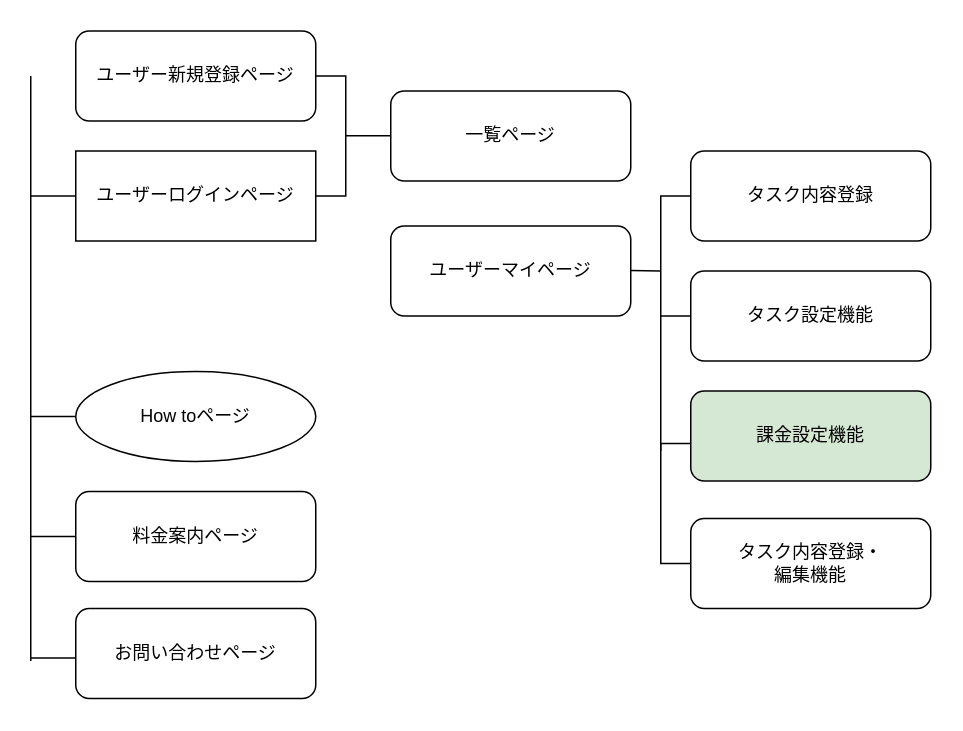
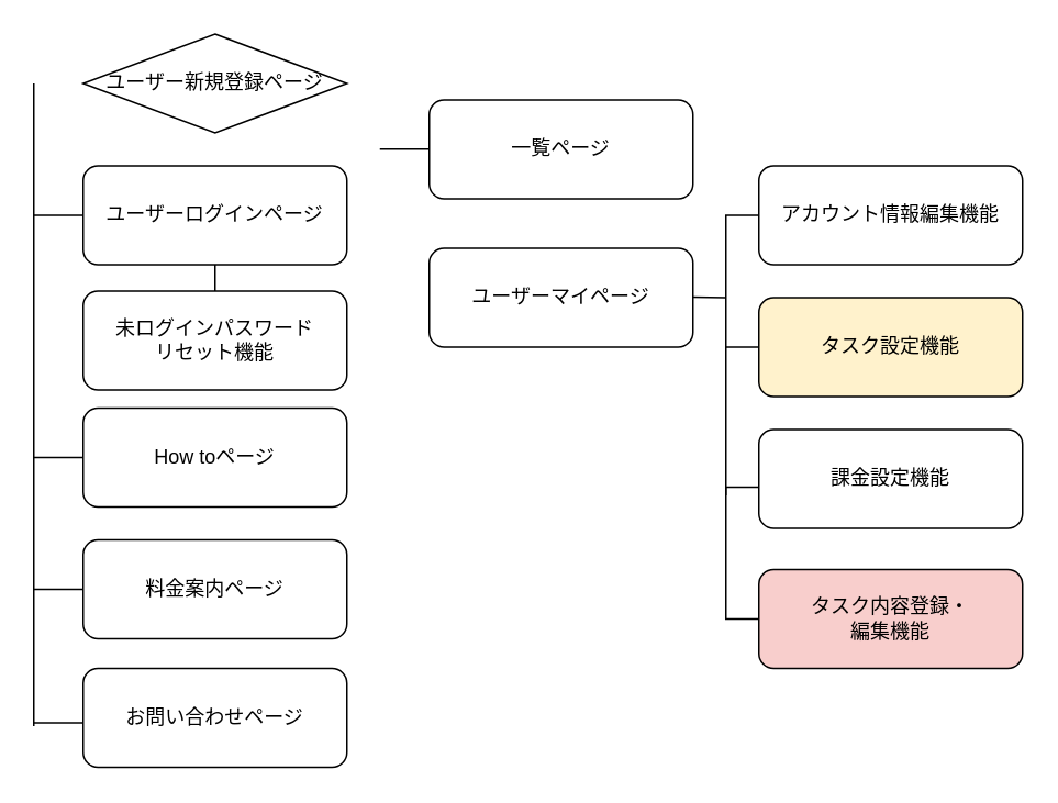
  <mxCell id="0" />
  <mxCell id="1" parent="0" />
- <mxCell id="2" value="ユーザー新規登録ページ" style="rounded=1;whiteSpace=wrap;html=1;" parent="1" vertex="1"><mxGeometry x="50" y="20" width="160" height="60" as="geometry" /></mxCell>
- <mxCell id="3" value="ユーザーログインページ" style="whiteSpace=wrap;html=1;rounded=0;" parent="1" vertex="1"><mxGeometry x="50" y="100" width="160" height="60" as="geometry" /></mxCell>
- <mxCell id="4" value="How toページ" style="ellipse;whiteSpace=wrap;html=1;" parent="1" vertex="1"><mxGeometry x="50" y="247" width="160" height="60" as="geometry" /></mxCell>
+ <mxCell id="2" value="ユーザー新規登録ページ" style="rhombus;whiteSpace=wrap;html=1;" parent="1" vertex="1"><mxGeometry x="50" y="20" width="160" height="60" as="geometry" /></mxCell>
+ <mxCell id="3" value="ユーザーログインページ" style="rounded=1;whiteSpace=wrap;html=1;" parent="1" vertex="1"><mxGeometry x="50" y="100" width="160" height="60" as="geometry" /></mxCell>
+ <mxCell id="4" value="How toページ" style="rounded=1;whiteSpace=wrap;html=1;" parent="1" vertex="1"><mxGeometry x="50" y="247" width="160" height="60" as="geometry" /></mxCell>
  <mxCell id="5" value="一覧ページ" style="rounded=1;whiteSpace=wrap;html=1;" parent="1" vertex="1"><mxGeometry x="260" y="60" width="160" height="60" as="geometry" /></mxCell>
  <mxCell id="6" value="料金案内ページ" style="rounded=1;whiteSpace=wrap;html=1;" parent="1" vertex="1"><mxGeometry x="50" y="327" width="160" height="60" as="geometry" /></mxCell>
  <mxCell id="7" value="お問い合わせページ" style="rounded=1;whiteSpace=wrap;html=1;" parent="1" vertex="1"><mxGeometry x="50" y="405" width="160" height="60" as="geometry" /></mxCell>
  <mxCell id="8" value="" style="endArrow=none;html=1;rounded=0;" parent="1" edge="1"><mxGeometry width="50" height="50" relative="1" as="geometry"><mxPoint x="20" y="50" as="sourcePoint" /><mxPoint x="20" y="440" as="targetPoint" /></mxGeometry></mxCell>
  <mxCell id="9" value="" style="endArrow=none;html=1;rounded=0;entryX=0;entryY=0.5;entryDx=0;entryDy=0;entryPerimeter=0;" parent="1" target="3" edge="1"><mxGeometry width="50" height="50" relative="1" as="geometry"><mxPoint x="20" y="130" as="sourcePoint" /><mxPoint x="120" y="120" as="targetPoint" /></mxGeometry></mxCell>
  <mxCell id="10" value="" style="endArrow=none;html=1;rounded=0;entryX=0;entryY=0.5;entryDx=0;entryDy=0;" parent="1" target="4" edge="1"><mxGeometry width="50" height="50" relative="1" as="geometry"><mxPoint x="20" y="277" as="sourcePoint" /><mxPoint x="50" y="274" as="targetPoint" /></mxGeometry></mxCell>
  <mxCell id="11" value="" style="endArrow=none;html=1;rounded=0;entryX=0;entryY=0.5;entryDx=0;entryDy=0;entryPerimeter=0;" parent="1" edge="1"><mxGeometry width="50" height="50" relative="1" as="geometry"><mxPoint x="20" y="357" as="sourcePoint" /><mxPoint x="50" y="357" as="targetPoint" /></mxGeometry></mxCell>
  <mxCell id="12" value="" style="endArrow=none;html=1;rounded=0;entryX=0;entryY=0.5;entryDx=0;entryDy=0;entryPerimeter=0;" parent="1" edge="1"><mxGeometry width="50" height="50" relative="1" as="geometry"><mxPoint x="20" y="438" as="sourcePoint" /><mxPoint x="50" y="438" as="targetPoint" /></mxGeometry></mxCell>
- <mxCell id="13" value="" style="endArrow=none;html=1;rounded=0;entryX=1;entryY=0.5;entryDx=0;entryDy=0;exitX=1;exitY=0.5;exitDx=0;exitDy=0;" parent="1" source="3" target="2" edge="1"><mxGeometry width="50" height="50" relative="1" as="geometry"><mxPoint x="250" y="90" as="sourcePoint" /><mxPoint x="190" y="120" as="targetPoint" /><Array as="points"><mxPoint x="230" y="130" /><mxPoint x="230" y="50" /></Array></mxGeometry></mxCell>
  <mxCell id="14" value="" style="endArrow=none;html=1;rounded=0;entryX=0;entryY=0.5;entryDx=0;entryDy=0;entryPerimeter=0;" parent="1" edge="1"><mxGeometry width="50" height="50" relative="1" as="geometry"><mxPoint x="230" y="89.81" as="sourcePoint" /><mxPoint x="260" y="89.81" as="targetPoint" /></mxGeometry></mxCell>
  <mxCell id="15" value="ユーザーマイページ" style="rounded=1;whiteSpace=wrap;html=1;" parent="1" vertex="1"><mxGeometry x="260" y="150" width="160" height="60" as="geometry" /></mxCell>
- <mxCell id="16" value="タスク内容登録" style="rounded=1;whiteSpace=wrap;html=1;" parent="1" vertex="1"><mxGeometry x="460" y="100" width="160" height="60" as="geometry" /></mxCell>
+ <mxCell id="16" value="アカウント情報編集機能" style="rounded=1;whiteSpace=wrap;html=1;" parent="1" vertex="1"><mxGeometry x="460" y="100" width="160" height="60" as="geometry" /></mxCell>
  <mxCell id="17" value="" style="endArrow=none;html=1;rounded=0;" edge="1" parent="1"><mxGeometry width="50" height="50" relative="1" as="geometry"><mxPoint x="460" y="210" as="sourcePoint" /><mxPoint x="460" y="130" as="targetPoint" /><Array as="points"><mxPoint x="440" y="210" /><mxPoint x="440" y="170" /><mxPoint x="440" y="130" /></Array></mxGeometry></mxCell>
- <mxCell id="18" value="タスク設定機能" style="rounded=1;whiteSpace=wrap;html=1;" vertex="1" parent="1"><mxGeometry x="460" y="180" width="160" height="60" as="geometry" /></mxCell>
+ <mxCell id="18" value="タスク設定機能" style="rounded=1;whiteSpace=wrap;html=1;fillColor=#fff2cc;" vertex="1" parent="1"><mxGeometry x="460" y="180" width="160" height="60" as="geometry" /></mxCell>
  <mxCell id="19" value="" style="endArrow=none;html=1;rounded=0;" edge="1" parent="1"><mxGeometry width="50" height="50" relative="1" as="geometry"><mxPoint x="420" y="179.62" as="sourcePoint" /><mxPoint x="440" y="180" as="targetPoint" /></mxGeometry></mxCell>
+ <mxCell id="20" value="未ログインパスワード&lt;br&gt;リセット機能" style="rounded=1;whiteSpace=wrap;html=1;" vertex="1" parent="1"><mxGeometry x="50" y="176" width="160" height="60" as="geometry" /></mxCell>
+ <mxCell id="21" value="" style="endArrow=none;html=1;rounded=0;entryX=0.5;entryY=0;entryDx=0;entryDy=0;exitX=0.5;exitY=1;exitDx=0;exitDy=0;" edge="1" parent="1" target="20" source="3"><mxGeometry width="50" height="50" relative="1" as="geometry"><mxPoint x="20" y="206" as="sourcePoint" /><mxPoint x="50" y="203" as="targetPoint" /></mxGeometry></mxCell>
  <mxCell id="22" value="" style="endArrow=none;html=1;rounded=0;" edge="1" parent="1"><mxGeometry width="50" height="50" relative="1" as="geometry"><mxPoint x="460" y="375" as="sourcePoint" /><mxPoint x="460" y="295" as="targetPoint" /><Array as="points"><mxPoint x="440" y="375" /><mxPoint x="440" y="335" /><mxPoint x="440" y="295" /></Array></mxGeometry></mxCell>
- <mxCell id="23" value="タスク内容登録・&lt;br&gt;編集機能" style="rounded=1;whiteSpace=wrap;html=1;" vertex="1" parent="1"><mxGeometry x="460" y="345" width="160" height="60" as="geometry" /></mxCell>
- <mxCell id="24" value="課金設定機能" style="rounded=1;whiteSpace=wrap;html=1;fillColor=#d5e8d4;" vertex="1" parent="1"><mxGeometry x="460" y="260" width="160" height="60" as="geometry" /></mxCell>
+ <mxCell id="23" value="タスク内容登録・&lt;br&gt;編集機能" style="rounded=1;whiteSpace=wrap;html=1;fillColor=#f8cecc;" vertex="1" parent="1"><mxGeometry x="460" y="345" width="160" height="60" as="geometry" /></mxCell>
+ <mxCell id="24" value="課金設定機能" style="rounded=1;whiteSpace=wrap;html=1;" vertex="1" parent="1"><mxGeometry x="460" y="260" width="160" height="60" as="geometry" /></mxCell>
  <mxCell id="25" value="" style="endArrow=none;html=1;rounded=0;entryX=0.5;entryY=1;entryDx=0;entryDy=0;" edge="1" parent="1"><mxGeometry width="50" height="50" relative="1" as="geometry"><mxPoint x="440" y="300" as="sourcePoint" /><mxPoint x="440" y="210" as="targetPoint" /></mxGeometry></mxCell>
